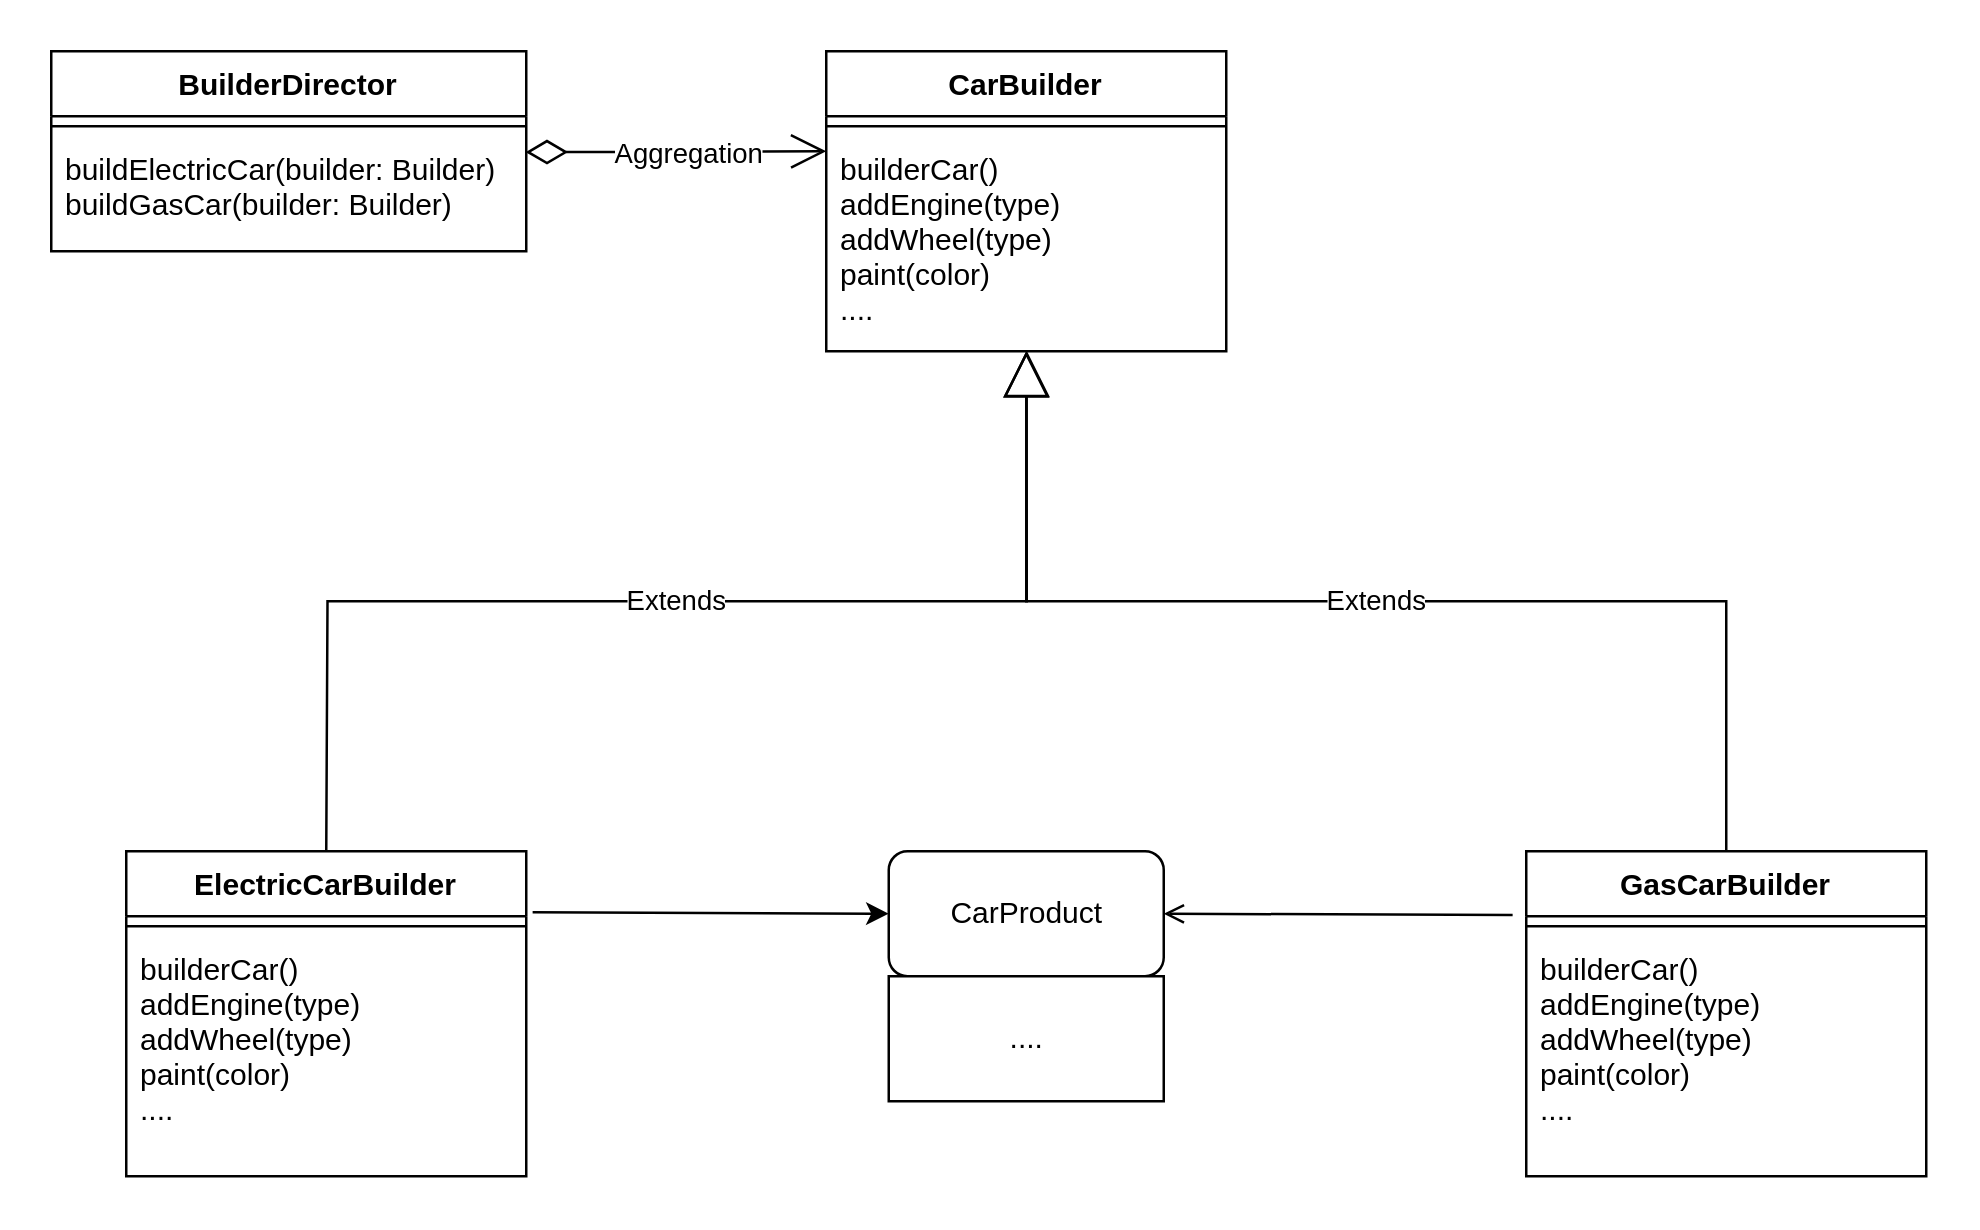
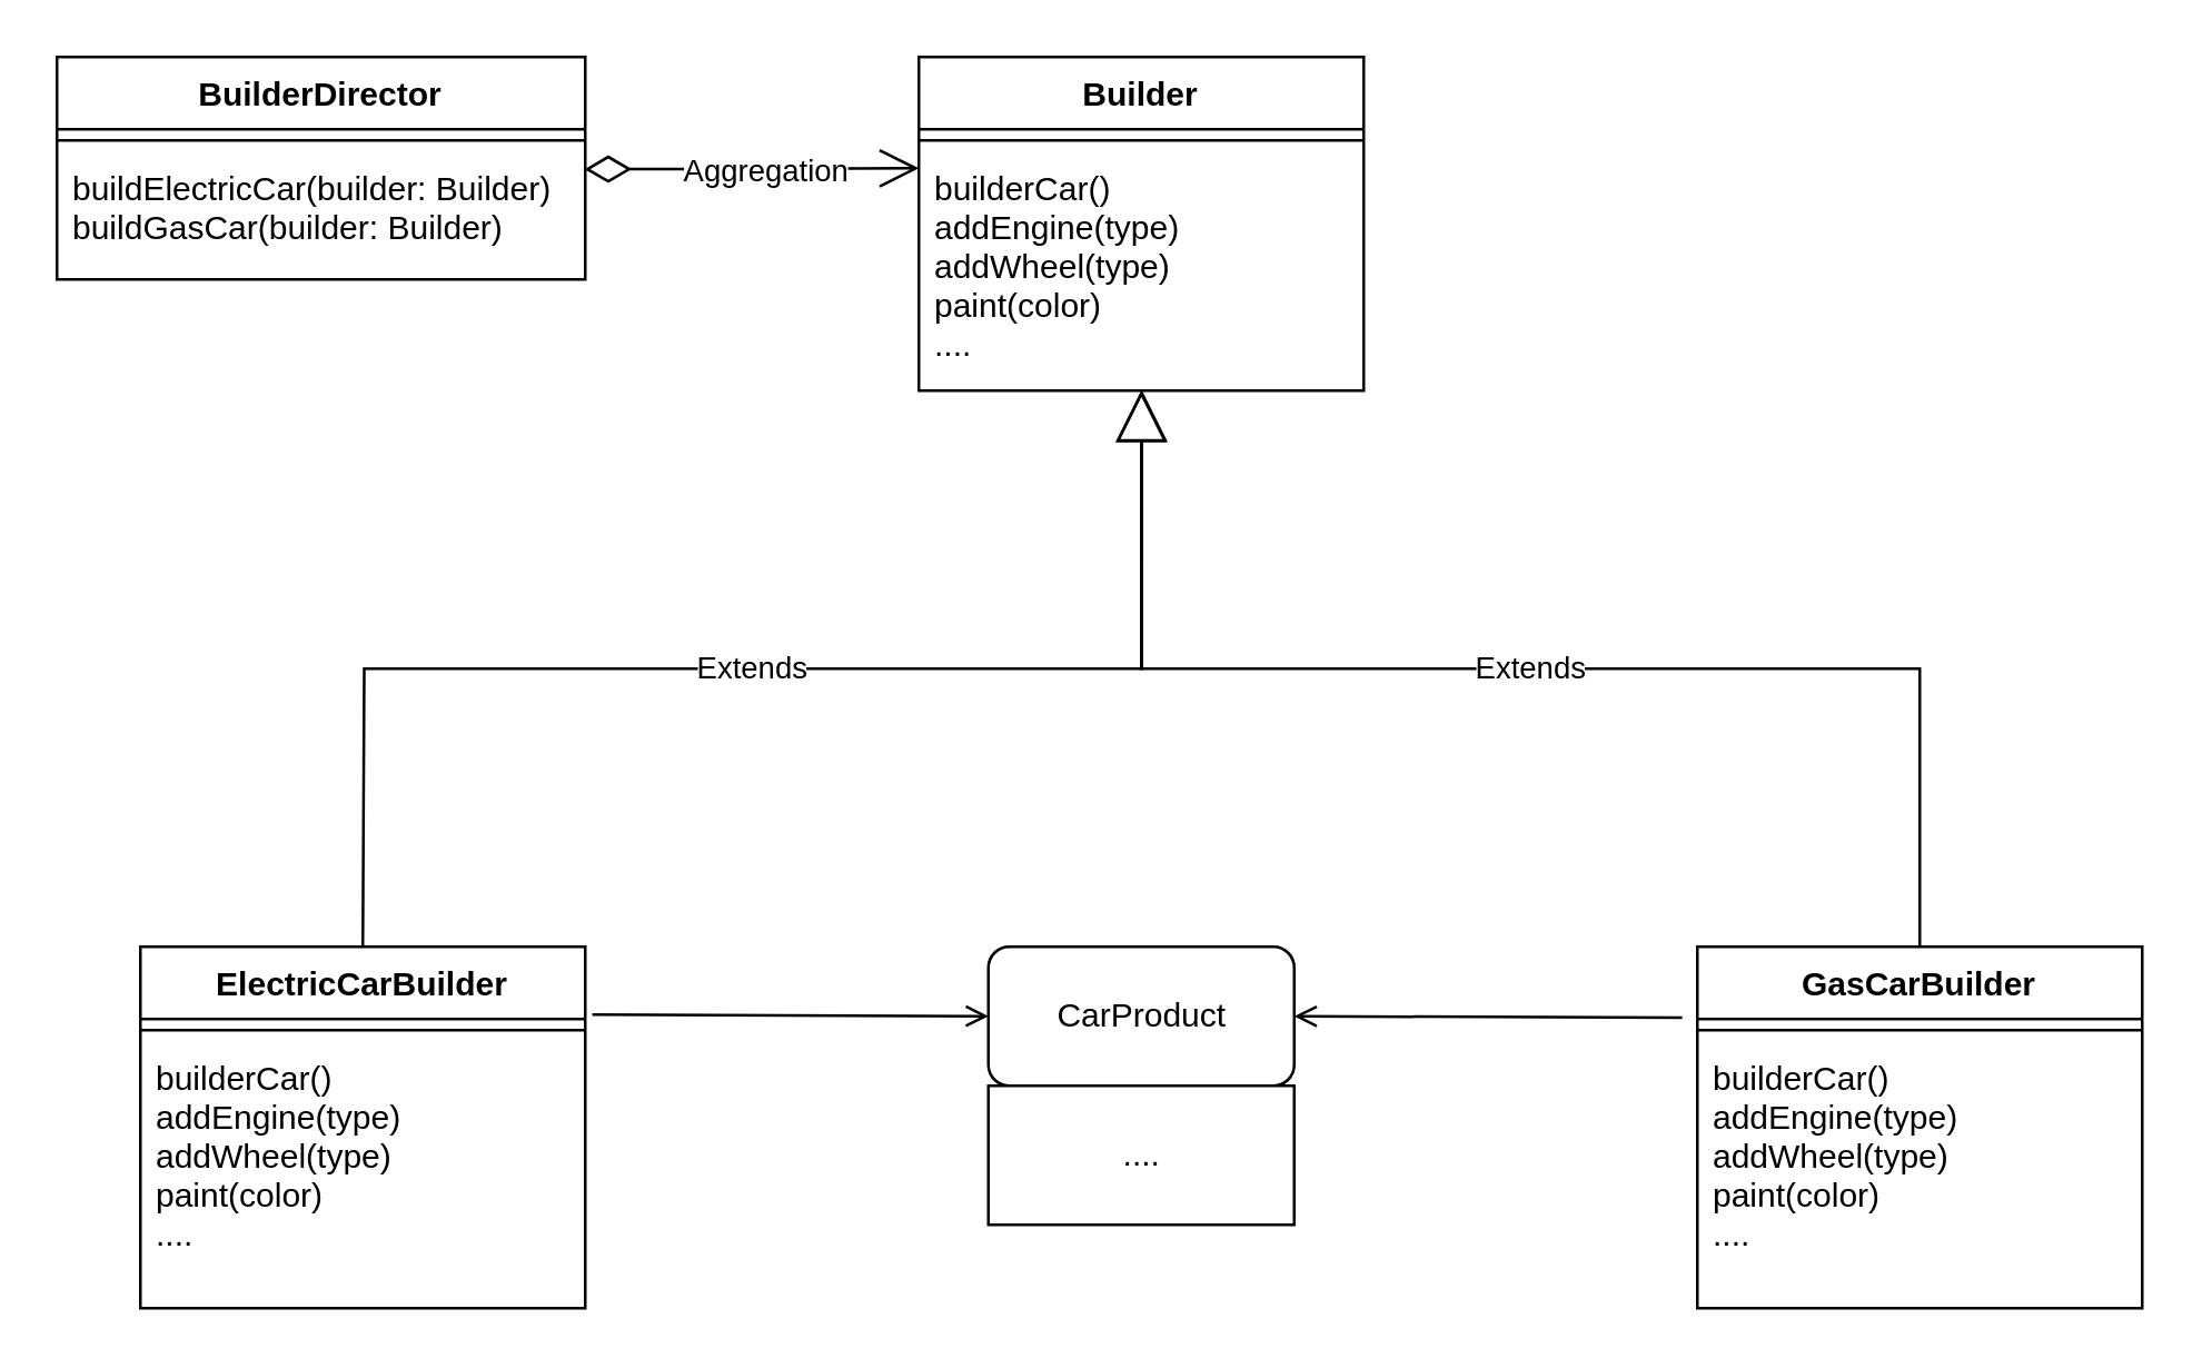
  <mxCell id="0" />
  <mxCell id="1" parent="0" />
  <mxCell id="2" value="BuilderDirector" style="swimlane;fontStyle=1;align=center;verticalAlign=top;childLayout=stackLayout;horizontal=1;startSize=26;horizontalStack=0;resizeParent=1;resizeParentMax=0;resizeLast=0;collapsible=1;marginBottom=0;" parent="1" vertex="1"><mxGeometry x="20" y="20" width="190" height="80" as="geometry" /></mxCell>
  <mxCell id="3" value="" style="line;strokeWidth=1;fillColor=none;align=left;verticalAlign=middle;spacingTop=-1;spacingLeft=3;spacingRight=3;rotatable=0;labelPosition=right;points=[];portConstraint=eastwest;" parent="2" vertex="1"><mxGeometry y="26" width="190" height="8" as="geometry" /></mxCell>
  <mxCell id="4" value="buildElectricCar(builder: Builder)&#10;buildGasCar(builder: Builder)" style="text;strokeColor=none;fillColor=none;align=left;verticalAlign=top;spacingLeft=4;spacingRight=4;overflow=hidden;rotatable=0;points=[[0,0.5],[1,0.5]];portConstraint=eastwest;" parent="2" vertex="1"><mxGeometry y="34" width="190" height="46" as="geometry" /></mxCell>
- <mxCell id="5" value="CarBuilder" style="swimlane;fontStyle=1;align=center;verticalAlign=top;childLayout=stackLayout;horizontal=1;startSize=26;horizontalStack=0;resizeParent=1;resizeParentMax=0;resizeLast=0;collapsible=1;marginBottom=0;" parent="1" vertex="1"><mxGeometry x="330" y="20" width="160" height="120" as="geometry" /></mxCell>
+ <mxCell id="5" value="Builder" style="swimlane;fontStyle=1;align=center;verticalAlign=top;childLayout=stackLayout;horizontal=1;startSize=26;horizontalStack=0;resizeParent=1;resizeParentMax=0;resizeLast=0;collapsible=1;marginBottom=0;" parent="1" vertex="1"><mxGeometry x="330" y="20" width="160" height="120" as="geometry" /></mxCell>
  <mxCell id="6" value="" style="line;strokeWidth=1;fillColor=none;align=left;verticalAlign=middle;spacingTop=-1;spacingLeft=3;spacingRight=3;rotatable=0;labelPosition=right;points=[];portConstraint=eastwest;" parent="5" vertex="1"><mxGeometry y="26" width="160" height="8" as="geometry" /></mxCell>
  <mxCell id="7" value="builderCar()&#10;addEngine(type)&#10;addWheel(type)&#10;paint(color)&#10;...." style="text;strokeColor=none;fillColor=none;align=left;verticalAlign=top;spacingLeft=4;spacingRight=4;overflow=hidden;rotatable=0;points=[[0,0.5],[1,0.5]];portConstraint=eastwest;" parent="5" vertex="1"><mxGeometry y="34" width="160" height="86" as="geometry" /></mxCell>
  <mxCell id="8" value="GasCarBuilder" style="swimlane;fontStyle=1;align=center;verticalAlign=top;childLayout=stackLayout;horizontal=1;startSize=26;horizontalStack=0;resizeParent=1;resizeParentMax=0;resizeLast=0;collapsible=1;marginBottom=0;" parent="1" vertex="1"><mxGeometry x="610" y="340" width="160" height="130" as="geometry" /></mxCell>
  <mxCell id="9" value="Extends" style="endArrow=block;endSize=16;endFill=0;html=1;rounded=0;edgeStyle=orthogonalEdgeStyle;" parent="8" edge="1"><mxGeometry width="160" relative="1" as="geometry"><mxPoint x="80" as="sourcePoint" /><mxPoint x="-200" y="-200" as="targetPoint" /><Array as="points"><mxPoint x="80" y="-100" /><mxPoint x="-200" y="-100" /></Array></mxGeometry></mxCell>
  <mxCell id="10" value="" style="line;strokeWidth=1;fillColor=none;align=left;verticalAlign=middle;spacingTop=-1;spacingLeft=3;spacingRight=3;rotatable=0;labelPosition=right;points=[];portConstraint=eastwest;" parent="8" vertex="1"><mxGeometry y="26" width="160" height="8" as="geometry" /></mxCell>
  <mxCell id="11" value="builderCar()&#10;addEngine(type)&#10;addWheel(type)&#10;paint(color)&#10;...." style="text;strokeColor=none;fillColor=none;align=left;verticalAlign=top;spacingLeft=4;spacingRight=4;overflow=hidden;rotatable=0;points=[[0,0.5],[1,0.5]];portConstraint=eastwest;" parent="8" vertex="1"><mxGeometry y="34" width="160" height="96" as="geometry" /></mxCell>
  <mxCell id="12" value="CarProduct" style="html=1;rounded=1;" parent="1" vertex="1"><mxGeometry x="355" y="340" width="110" height="50" as="geometry" /></mxCell>
  <mxCell id="13" value="...." style="html=1;" parent="1" vertex="1"><mxGeometry x="355" y="390" width="110" height="50" as="geometry" /></mxCell>
  <mxCell id="14" style="rounded=0;orthogonalLoop=1;jettySize=auto;html=1;entryX=1;entryY=0.5;entryDx=0;entryDy=0;exitX=-0.034;exitY=0.196;exitDx=0;exitDy=0;exitPerimeter=0;endArrow=open;" parent="1" source="8" target="12" edge="1"><mxGeometry relative="1" as="geometry"><mxPoint x="800" y="350" as="targetPoint" /><mxPoint x="710" y="360" as="sourcePoint" /></mxGeometry></mxCell>
  <mxCell id="15" value="" style="endArrow=open;html=1;endSize=12;startArrow=diamondThin;startSize=14;startFill=0;edgeStyle=orthogonalEdgeStyle;align=left;verticalAlign=bottom;rounded=0;exitX=0.999;exitY=0.138;exitDx=0;exitDy=0;exitPerimeter=0;" parent="1" source="4" edge="1"><mxGeometry x="-1" y="3" relative="1" as="geometry"><mxPoint x="220" y="60" as="sourcePoint" /><mxPoint x="330" y="60" as="targetPoint" /></mxGeometry></mxCell>
  <mxCell id="16" value="Aggregation" style="edgeLabel;html=1;align=center;verticalAlign=middle;resizable=0;points=[];" parent="15" vertex="1" connectable="0"><mxGeometry x="-0.071" y="-5" relative="1" as="geometry"><mxPoint x="9" y="-5" as="offset" /></mxGeometry></mxCell>
  <mxCell id="17" value="ElectricCarBuilder" style="swimlane;fontStyle=1;align=center;verticalAlign=top;childLayout=stackLayout;horizontal=1;startSize=26;horizontalStack=0;resizeParent=1;resizeParentMax=0;resizeLast=0;collapsible=1;marginBottom=0;" parent="1" vertex="1"><mxGeometry x="50" y="340" width="160" height="130" as="geometry" /></mxCell>
  <mxCell id="18" value="Extends" style="endArrow=block;endSize=16;endFill=0;html=1;rounded=0;edgeStyle=orthogonalEdgeStyle;entryX=0.501;entryY=0.997;entryDx=0;entryDy=0;entryPerimeter=0;" parent="17" target="7" edge="1"><mxGeometry width="160" relative="1" as="geometry"><mxPoint x="80" as="sourcePoint" /><mxPoint x="80" y="-70" as="targetPoint" /></mxGeometry></mxCell>
  <mxCell id="19" value="" style="line;strokeWidth=1;fillColor=none;align=left;verticalAlign=middle;spacingTop=-1;spacingLeft=3;spacingRight=3;rotatable=0;labelPosition=right;points=[];portConstraint=eastwest;" parent="17" vertex="1"><mxGeometry y="26" width="160" height="8" as="geometry" /></mxCell>
  <mxCell id="20" value="builderCar()&#10;addEngine(type)&#10;addWheel(type)&#10;paint(color)&#10;...." style="text;strokeColor=none;fillColor=none;align=left;verticalAlign=top;spacingLeft=4;spacingRight=4;overflow=hidden;rotatable=0;points=[[0,0.5],[1,0.5]];portConstraint=eastwest;" parent="17" vertex="1"><mxGeometry y="34" width="160" height="96" as="geometry" /></mxCell>
- <mxCell id="21" style="rounded=0;orthogonalLoop=1;jettySize=auto;html=1;exitX=1.016;exitY=0.188;exitDx=0;exitDy=0;exitPerimeter=0;entryX=0;entryY=0.5;entryDx=0;entryDy=0;" parent="1" source="17" target="12" edge="1"><mxGeometry relative="1" as="geometry"><mxPoint x="380" y="360" as="targetPoint" /><mxPoint x="290" y="370" as="sourcePoint" /></mxGeometry></mxCell>
+ <mxCell id="21" style="rounded=0;orthogonalLoop=1;jettySize=auto;html=1;exitX=1.016;exitY=0.188;exitDx=0;exitDy=0;exitPerimeter=0;entryX=0;entryY=0.5;entryDx=0;entryDy=0;endArrow=open;" parent="1" source="17" target="12" edge="1"><mxGeometry relative="1" as="geometry"><mxPoint x="380" y="360" as="targetPoint" /><mxPoint x="290" y="370" as="sourcePoint" /></mxGeometry></mxCell>
